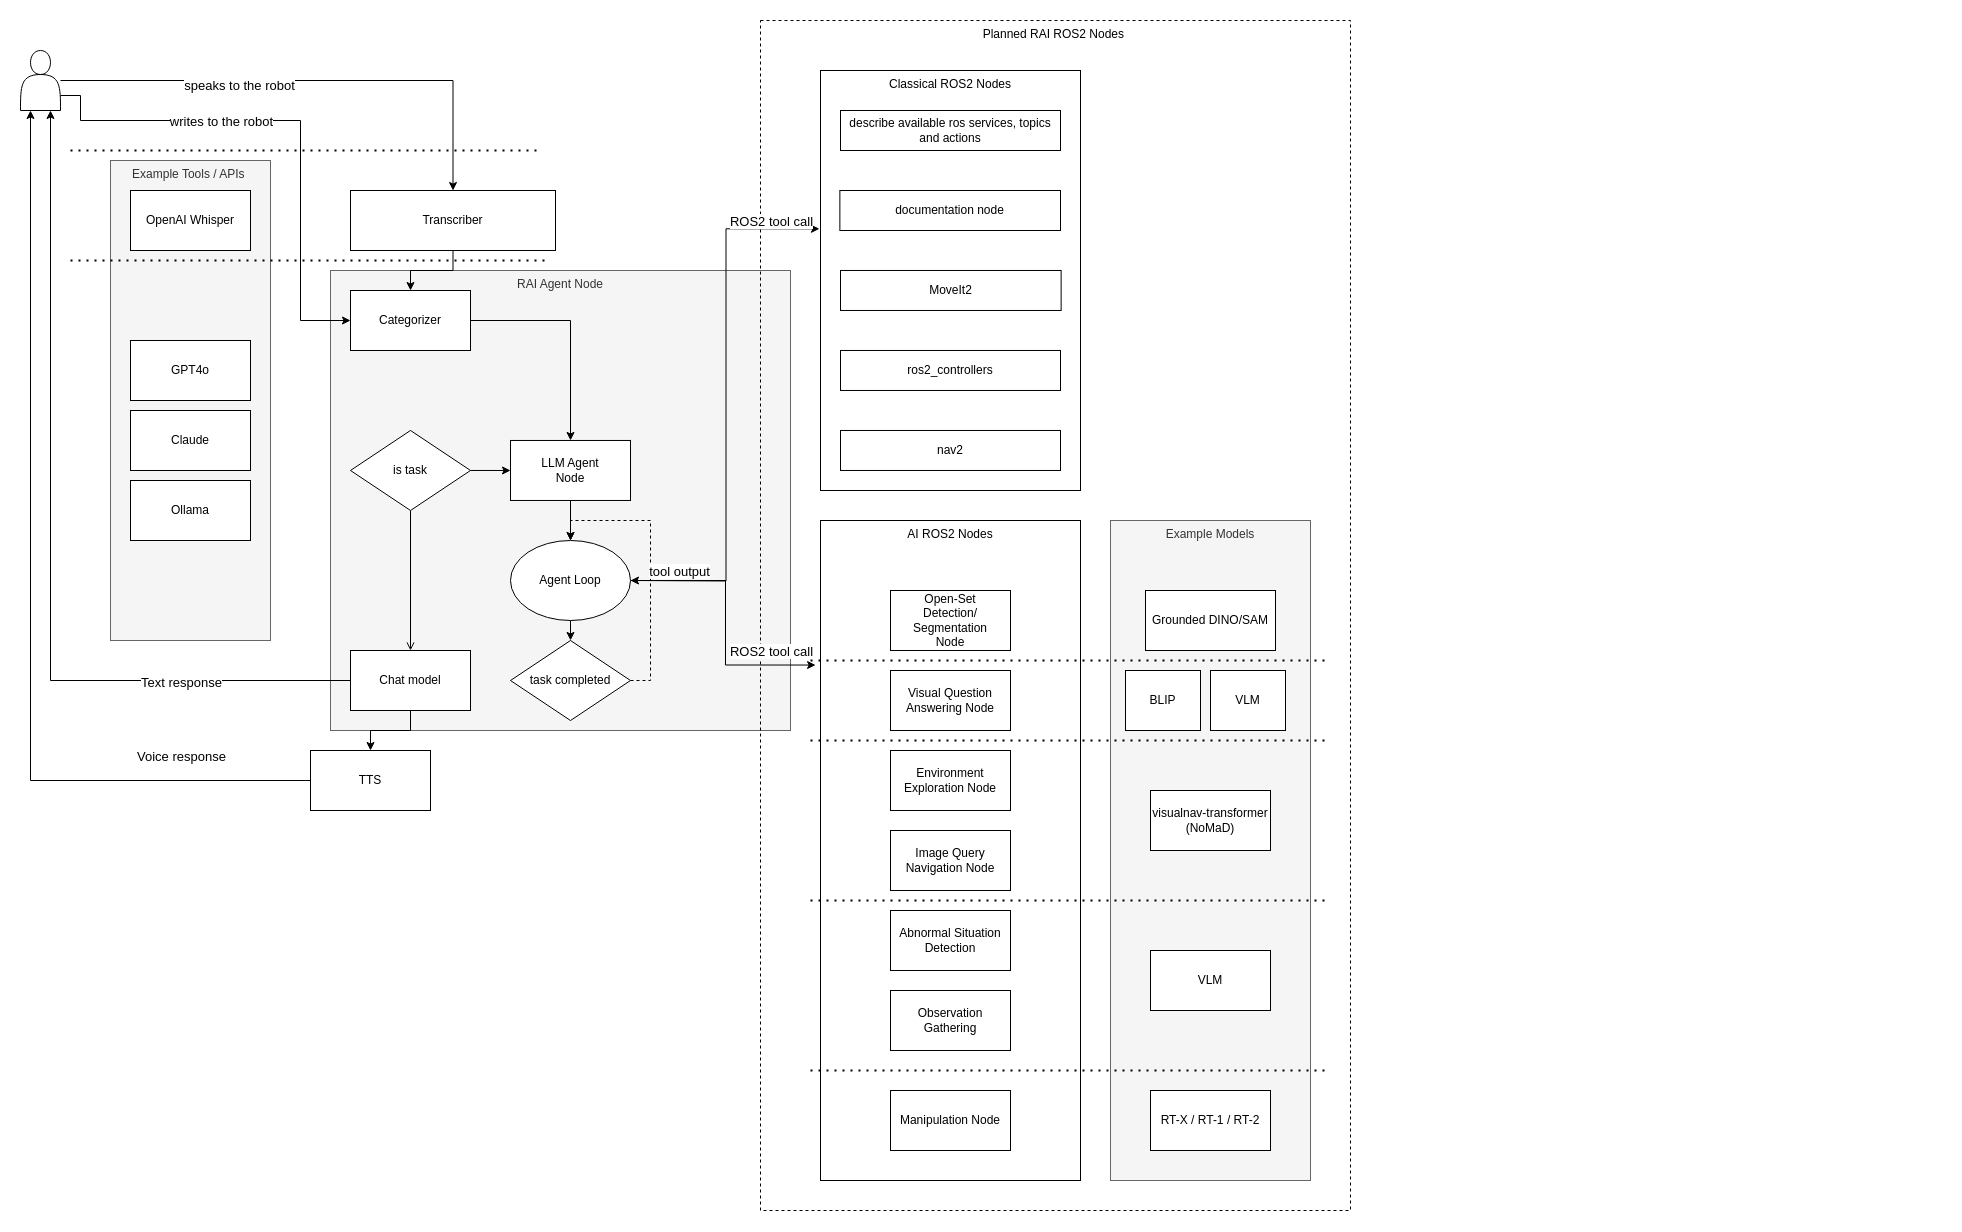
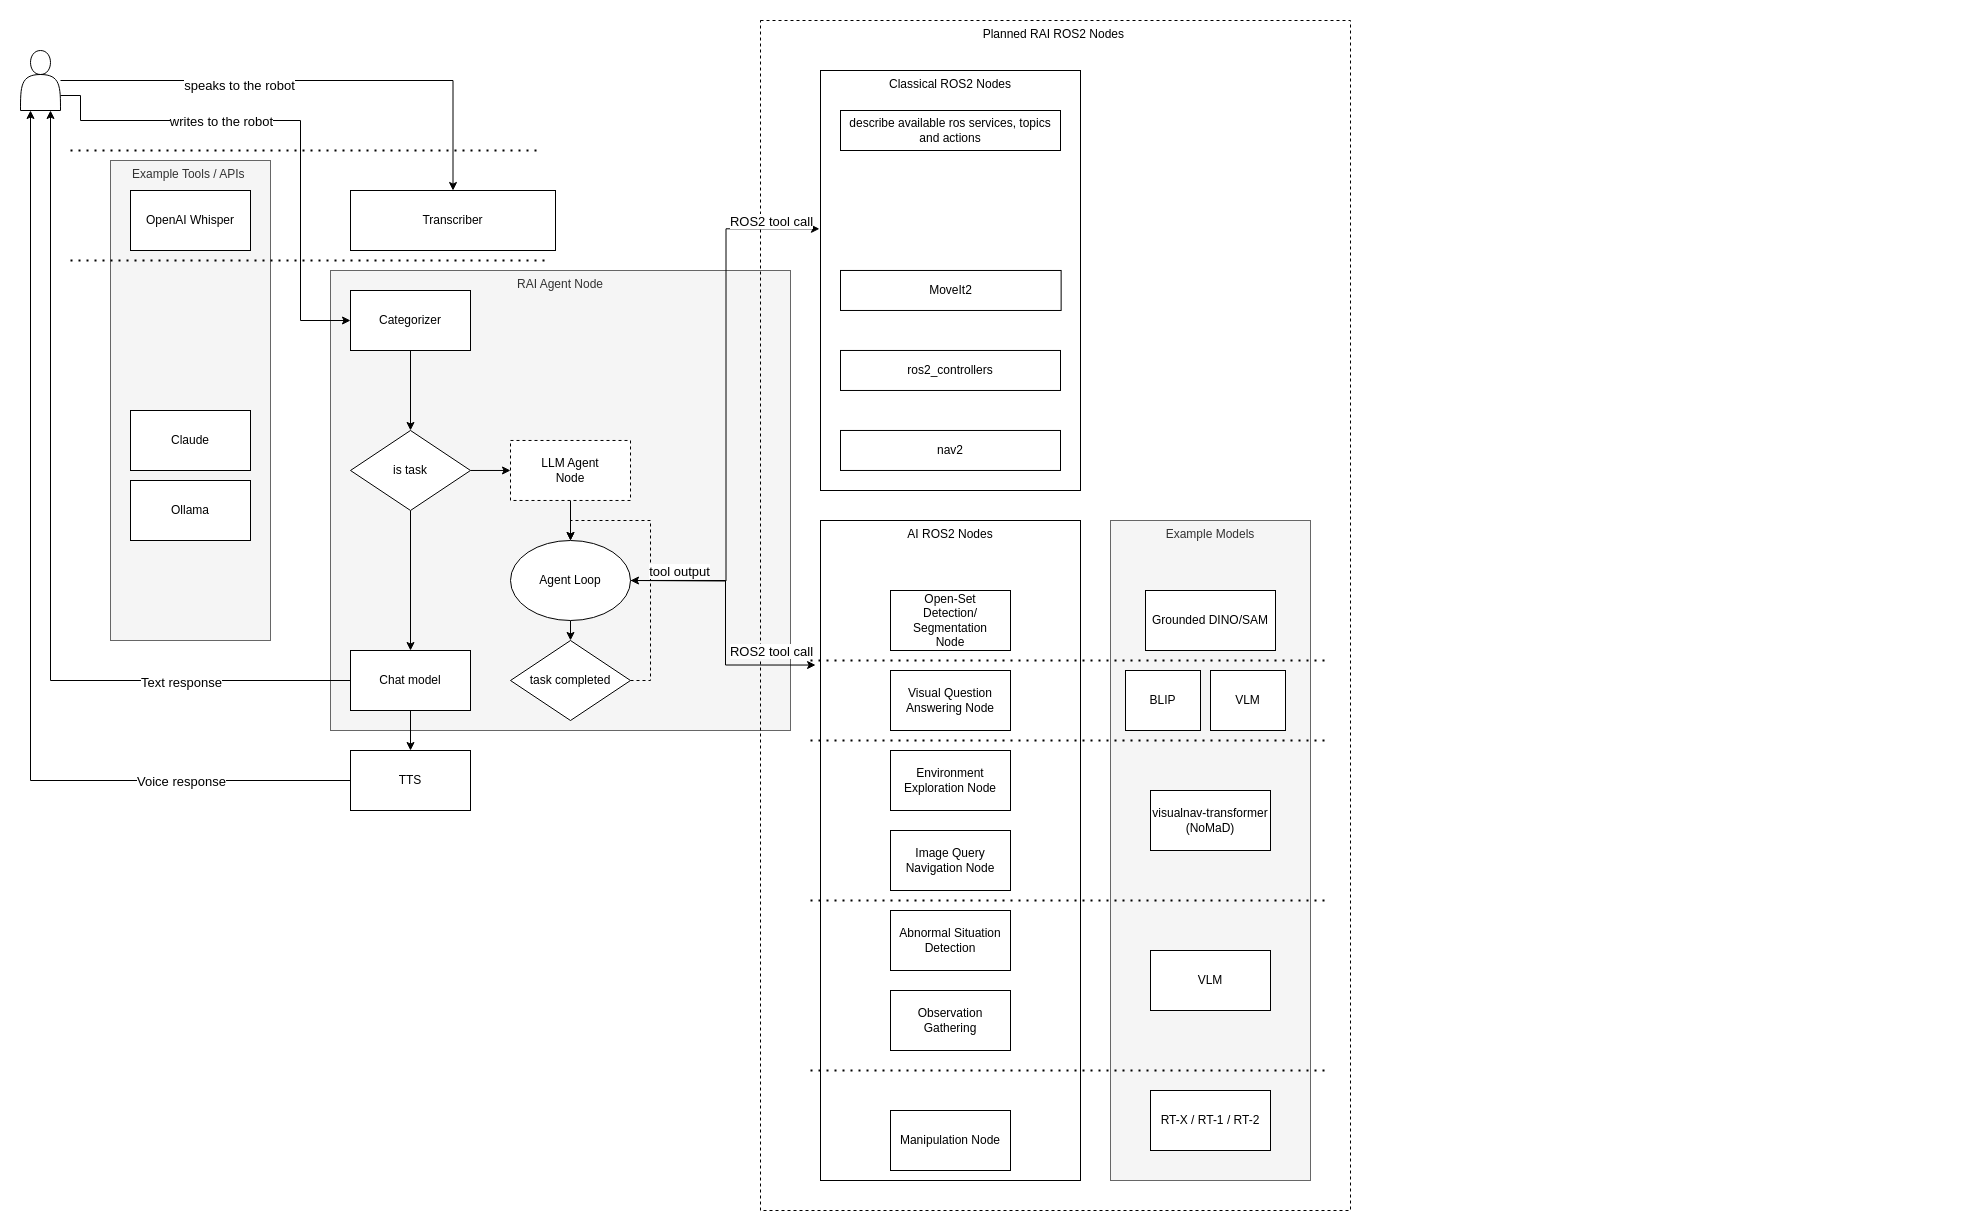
  <mxCell id="0" />
  <mxCell id="1" parent="0" />
  <mxCell id="2" value="RAI Agent Node" style="rounded=0;whiteSpace=wrap;html=1;verticalAlign=top;fillColor=#f5f5f5;fontColor=#333333;strokeColor=#666666;" parent="1" vertex="1"><mxGeometry x="330" y="270" width="460" height="460" as="geometry" /></mxCell>
  <mxCell id="3" value="Planned RAI ROS2 Nodes&amp;nbsp;" style="rounded=0;whiteSpace=wrap;html=1;dashed=1;fillColor=none;verticalAlign=top;" parent="1" vertex="1"><mxGeometry x="760" y="20" width="590" height="1190" as="geometry" /></mxCell>
  <mxCell id="4" value="Example Tools / APIs&amp;nbsp;" style="rounded=0;whiteSpace=wrap;html=1;verticalAlign=top;fillColor=#f5f5f5;fontColor=#333333;strokeColor=#666666;" parent="1" vertex="1"><mxGeometry x="110" y="160" width="160" height="480" as="geometry" /></mxCell>
  <mxCell id="5" style="edgeStyle=orthogonalEdgeStyle;rounded=0;orthogonalLoop=1;jettySize=auto;html=1;entryX=0.5;entryY=0;entryDx=0;entryDy=0;" parent="1" source="6" target="15" edge="1"><mxGeometry relative="1" as="geometry"><mxPoint x="570.01" y="529.97" as="targetPoint" /></mxGeometry></mxCell>
- <mxCell id="6" value="LLM Agent&lt;br&gt;Node" style="rounded=0;whiteSpace=wrap;html=1;" parent="1" vertex="1"><mxGeometry x="510.01" y="439.97" width="120" height="60" as="geometry" /></mxCell>
- <mxCell id="7" style="edgeStyle=orthogonalEdgeStyle;rounded=0;orthogonalLoop=1;jettySize=auto;html=1;" parent="1" source="8" target="24" edge="1"><mxGeometry relative="1" as="geometry" /></mxCell>
+ <mxCell id="6" value="LLM Agent&lt;br&gt;Node" style="rounded=0;whiteSpace=wrap;html=1;dashed=1;" parent="1" vertex="1"><mxGeometry x="510.01" y="439.97" width="120" height="60" as="geometry" /></mxCell>
  <mxCell id="8" value="Transcriber" style="rounded=0;whiteSpace=wrap;html=1;" parent="1" vertex="1"><mxGeometry x="350" y="190" width="205" height="60" as="geometry" /></mxCell>
  <mxCell id="9" value="OpenAI Whisper" style="rounded=0;whiteSpace=wrap;html=1;" parent="1" vertex="1"><mxGeometry x="130" y="190" width="120" height="60" as="geometry" /></mxCell>
- <mxCell id="10" value="GPT4o" style="rounded=0;whiteSpace=wrap;html=1;" parent="1" vertex="1"><mxGeometry x="130" y="340" width="120" height="60" as="geometry" /></mxCell>
  <mxCell id="11" value="Claude" style="rounded=0;whiteSpace=wrap;html=1;" parent="1" vertex="1"><mxGeometry x="130" y="410" width="120" height="60" as="geometry" /></mxCell>
  <mxCell id="12" value="Ollama" style="rounded=0;whiteSpace=wrap;html=1;" parent="1" vertex="1"><mxGeometry x="130" y="480" width="120" height="60" as="geometry" /></mxCell>
  <mxCell id="13" style="edgeStyle=orthogonalEdgeStyle;rounded=0;orthogonalLoop=1;jettySize=auto;html=1;exitX=0.5;exitY=1;exitDx=0;exitDy=0;" parent="1" source="15" edge="1"><mxGeometry relative="1" as="geometry"><mxPoint x="570.01" y="639.97" as="targetPoint" /></mxGeometry></mxCell>
  <mxCell id="14" style="edgeStyle=orthogonalEdgeStyle;rounded=0;orthogonalLoop=1;jettySize=auto;html=1;exitX=1;exitY=0.5;exitDx=0;exitDy=0;entryX=-0.019;entryY=0.219;entryDx=0;entryDy=0;entryPerimeter=0;" parent="1" source="15" target="50" edge="1"><mxGeometry relative="1" as="geometry" /></mxCell>
  <mxCell id="15" value="Agent Loop" style="ellipse;whiteSpace=wrap;html=1;" parent="1" vertex="1"><mxGeometry x="510.01" y="540" width="120" height="80" as="geometry" /></mxCell>
  <mxCell id="16" style="edgeStyle=orthogonalEdgeStyle;rounded=0;orthogonalLoop=1;jettySize=auto;html=1;entryX=0.5;entryY=0;entryDx=0;entryDy=0;dashed=1;" parent="1" source="17" target="15" edge="1"><mxGeometry relative="1" as="geometry"><Array as="points"><mxPoint x="650" y="680" /><mxPoint x="650" y="520" /><mxPoint x="570" y="520" /></Array></mxGeometry></mxCell>
  <mxCell id="17" value="task completed" style="rhombus;whiteSpace=wrap;html=1;" parent="1" vertex="1"><mxGeometry x="510.01" y="640" width="120" height="80" as="geometry" /></mxCell>
  <mxCell id="18" style="edgeStyle=orthogonalEdgeStyle;rounded=0;orthogonalLoop=1;jettySize=auto;html=1;entryX=0.5;entryY=0;entryDx=0;entryDy=0;" parent="1" source="22" target="8" edge="1"><mxGeometry relative="1" as="geometry" /></mxCell>
  <mxCell id="19" value="speaks to the robot" style="edgeLabel;html=1;align=center;verticalAlign=middle;resizable=0;points=[];fontSize=13;" parent="18" vertex="1" connectable="0"><mxGeometry x="-0.292" y="-4" relative="1" as="geometry"><mxPoint as="offset" /></mxGeometry></mxCell>
  <mxCell id="20" style="edgeStyle=orthogonalEdgeStyle;rounded=0;orthogonalLoop=1;jettySize=auto;html=1;exitX=1;exitY=0.75;exitDx=0;exitDy=0;entryX=0;entryY=0.5;entryDx=0;entryDy=0;" parent="1" source="22" target="24" edge="1"><mxGeometry relative="1" as="geometry"><Array as="points"><mxPoint x="80" y="95" /><mxPoint x="80" y="120" /><mxPoint x="300" y="120" /><mxPoint x="300" y="320" /></Array></mxGeometry></mxCell>
  <mxCell id="21" value="writes to the robot" style="edgeLabel;html=1;align=center;verticalAlign=middle;resizable=0;points=[];fontSize=13;" parent="20" vertex="1" connectable="0"><mxGeometry x="0.312" y="1" relative="1" as="geometry"><mxPoint x="-81" y="-73" as="offset" /></mxGeometry></mxCell>
  <mxCell id="22" value="" style="shape=actor;whiteSpace=wrap;html=1;" parent="1" vertex="1"><mxGeometry x="20" y="50" width="40" height="60" as="geometry" /></mxCell>
- <mxCell id="23" style="edgeStyle=orthogonalEdgeStyle;rounded=0;orthogonalLoop=1;jettySize=auto;html=1;" parent="1" source="24" target="6" edge="1"><mxGeometry relative="1" as="geometry" /></mxCell>
+ <mxCell id="23" style="edgeStyle=orthogonalEdgeStyle;rounded=0;orthogonalLoop=1;jettySize=auto;html=1;entryX=0.5;entryY=0;entryDx=0;entryDy=0;" parent="1" source="24" target="27" edge="1"><mxGeometry relative="1" as="geometry" /></mxCell>
  <mxCell id="24" value="Categorizer" style="rounded=0;whiteSpace=wrap;html=1;" parent="1" vertex="1"><mxGeometry x="350" y="290" width="120" height="60" as="geometry" /></mxCell>
  <mxCell id="25" style="edgeStyle=orthogonalEdgeStyle;rounded=0;orthogonalLoop=1;jettySize=auto;html=1;entryX=0;entryY=0.5;entryDx=0;entryDy=0;" parent="1" source="27" target="6" edge="1"><mxGeometry relative="1" as="geometry" /></mxCell>
- <mxCell id="26" style="edgeStyle=orthogonalEdgeStyle;rounded=0;orthogonalLoop=1;jettySize=auto;html=1;entryX=0.5;entryY=0;entryDx=0;entryDy=0;endArrow=open;" parent="1" source="27" target="31" edge="1"><mxGeometry relative="1" as="geometry" /></mxCell>
+ <mxCell id="26" style="edgeStyle=orthogonalEdgeStyle;rounded=0;orthogonalLoop=1;jettySize=auto;html=1;entryX=0.5;entryY=0;entryDx=0;entryDy=0;" parent="1" source="27" target="31" edge="1"><mxGeometry relative="1" as="geometry" /></mxCell>
  <mxCell id="27" value="is task" style="rhombus;whiteSpace=wrap;html=1;" parent="1" vertex="1"><mxGeometry x="350" y="429.97" width="120" height="80" as="geometry" /></mxCell>
  <mxCell id="28" style="edgeStyle=orthogonalEdgeStyle;rounded=0;orthogonalLoop=1;jettySize=auto;html=1;exitX=0;exitY=0.5;exitDx=0;exitDy=0;" parent="1" source="31" edge="1"><mxGeometry relative="1" as="geometry"><mxPoint x="50" y="110" as="targetPoint" /><Array as="points"><mxPoint x="50" y="680" /></Array></mxGeometry></mxCell>
  <mxCell id="29" value="Text response" style="edgeLabel;html=1;align=center;verticalAlign=middle;resizable=0;points=[];fontSize=13;" parent="28" vertex="1" connectable="0"><mxGeometry x="-0.099" y="4" relative="1" as="geometry"><mxPoint x="134" y="93" as="offset" /></mxGeometry></mxCell>
  <mxCell id="30" style="edgeStyle=orthogonalEdgeStyle;rounded=0;orthogonalLoop=1;jettySize=auto;html=1;" parent="1" source="31" target="34" edge="1"><mxGeometry relative="1" as="geometry" /></mxCell>
  <mxCell id="31" value="Chat model" style="rounded=0;whiteSpace=wrap;html=1;" parent="1" vertex="1"><mxGeometry x="350" y="650" width="120" height="60" as="geometry" /></mxCell>
  <mxCell id="32" style="edgeStyle=orthogonalEdgeStyle;rounded=0;orthogonalLoop=1;jettySize=auto;html=1;exitX=0;exitY=0.5;exitDx=0;exitDy=0;entryX=0.25;entryY=1;entryDx=0;entryDy=0;" parent="1" source="34" target="22" edge="1"><mxGeometry relative="1" as="geometry"><Array as="points"><mxPoint x="30" y="780" /></Array></mxGeometry></mxCell>
  <mxCell id="33" value="Voice response" style="edgeLabel;html=1;align=center;verticalAlign=middle;resizable=0;points=[];fontSize=13;" parent="32" vertex="1" connectable="0"><mxGeometry x="-0.245" y="-4" relative="1" as="geometry"><mxPoint x="146" y="54" as="offset" /></mxGeometry></mxCell>
- <mxCell id="34" value="TTS" style="rounded=0;whiteSpace=wrap;html=1;" parent="1" vertex="1"><mxGeometry x="310" y="750" width="120" height="60" as="geometry" /></mxCell>
+ <mxCell id="34" value="TTS" style="rounded=0;whiteSpace=wrap;html=1;" parent="1" vertex="1"><mxGeometry x="350" y="750" width="120" height="60" as="geometry" /></mxCell>
  <mxCell id="35" style="edgeStyle=orthogonalEdgeStyle;rounded=0;orthogonalLoop=1;jettySize=auto;html=1;entryX=-0.004;entryY=0.377;entryDx=0;entryDy=0;entryPerimeter=0;startArrow=classic;startFill=1;" parent="1" target="42" edge="1"><mxGeometry relative="1" as="geometry"><mxPoint x="630" y="580" as="sourcePoint" /></mxGeometry></mxCell>
  <mxCell id="36" value="ROS2 tool call" style="edgeLabel;html=1;align=center;verticalAlign=middle;resizable=0;points=[];fontSize=13;" parent="35" vertex="1" connectable="0"><mxGeometry x="-0.242" y="-4" relative="1" as="geometry"><mxPoint x="41" y="179" as="offset" /></mxGeometry></mxCell>
  <mxCell id="37" value="tool output" style="edgeLabel;html=1;align=center;verticalAlign=middle;resizable=0;points=[];fontSize=13;" parent="35" vertex="1" connectable="0"><mxGeometry x="-0.892" y="-1" relative="1" as="geometry"><mxPoint x="20" y="-11" as="offset" /></mxGeometry></mxCell>
  <mxCell id="38" value="" style="endArrow=none;dashed=1;html=1;dashPattern=1 3;strokeWidth=2;rounded=0;" parent="1" edge="1"><mxGeometry width="50" height="50" relative="1" as="geometry"><mxPoint x="70" y="260" as="sourcePoint" /><mxPoint x="550" y="260" as="targetPoint" /></mxGeometry></mxCell>
  <mxCell id="39" value="" style="endArrow=none;dashed=1;html=1;dashPattern=1 3;strokeWidth=2;rounded=0;" parent="1" edge="1"><mxGeometry width="50" height="50" relative="1" as="geometry"><mxPoint x="70" y="150" as="sourcePoint" /><mxPoint x="540" y="150" as="targetPoint" /></mxGeometry></mxCell>
  <mxCell id="40" value="ROS2 tool call" style="edgeLabel;html=1;align=center;verticalAlign=middle;resizable=0;points=[];rotation=0;fontSize=13;" parent="1" vertex="1" connectable="0"><mxGeometry x="770.004" y="220.001" as="geometry" /></mxCell>
  <mxCell id="41" value="" style="group" parent="1" vertex="1" connectable="0"><mxGeometry x="820" y="70" width="1120" height="1130" as="geometry" /></mxCell>
  <mxCell id="42" value="Classical ROS2 Nodes" style="rounded=0;whiteSpace=wrap;html=1;verticalAlign=top;" parent="41" vertex="1"><mxGeometry width="260" height="420" as="geometry" /></mxCell>
  <mxCell id="43" value="ros2_controllers" style="rounded=0;whiteSpace=wrap;html=1;" parent="41" vertex="1"><mxGeometry x="20" y="279.97" width="220" height="40" as="geometry" /></mxCell>
  <mxCell id="44" value="MoveIt2" style="rounded=0;whiteSpace=wrap;html=1;" parent="41" vertex="1"><mxGeometry x="20" y="199.97" width="220.63" height="40" as="geometry" /></mxCell>
  <mxCell id="45" value="nav2" style="rounded=0;whiteSpace=wrap;html=1;" parent="41" vertex="1"><mxGeometry x="20" y="359.97" width="220" height="40" as="geometry" /></mxCell>
  <mxCell id="46" value="describe available ros services, topics and actions" style="rounded=0;whiteSpace=wrap;html=1;" parent="41" vertex="1"><mxGeometry x="20" y="40" width="220" height="40" as="geometry" /></mxCell>
- <mxCell id="47" value="documentation node" style="rounded=0;whiteSpace=wrap;html=1;" parent="41" vertex="1"><mxGeometry x="19.37" y="120" width="220.63" height="40" as="geometry" /></mxCell>
  <mxCell id="48" value="" style="group" parent="1" vertex="1" connectable="0"><mxGeometry x="820" y="520" width="580" height="660" as="geometry" /></mxCell>
  <mxCell id="49" value="Example Models" style="rounded=0;whiteSpace=wrap;html=1;verticalAlign=top;fillColor=#f5f5f5;fontColor=#333333;strokeColor=#666666;" parent="48" vertex="1"><mxGeometry x="290" width="200" height="660" as="geometry" /></mxCell>
  <mxCell id="50" value="AI ROS2 Nodes" style="rounded=0;whiteSpace=wrap;html=1;verticalAlign=top;" parent="48" vertex="1"><mxGeometry width="260" height="660" as="geometry" /></mxCell>
  <mxCell id="51" value="Open-Set &lt;br&gt;Detection/ Segmentation&lt;br&gt;Node" style="rounded=0;whiteSpace=wrap;html=1;" parent="48" vertex="1"><mxGeometry x="70" y="70" width="120" height="60" as="geometry" /></mxCell>
  <mxCell id="52" value="Visual Question Answering Node" style="rounded=0;whiteSpace=wrap;html=1;" parent="48" vertex="1"><mxGeometry x="70" y="150" width="120" height="60" as="geometry" /></mxCell>
  <mxCell id="53" value="Environment Exploration Node" style="rounded=0;whiteSpace=wrap;html=1;" parent="48" vertex="1"><mxGeometry x="70" y="230" width="120" height="60" as="geometry" /></mxCell>
  <mxCell id="54" value="Grounded&lt;span style=&quot;background-color: initial;&quot;&gt;&amp;nbsp;DINO/SAM&lt;/span&gt;" style="rounded=0;whiteSpace=wrap;html=1;" parent="48" vertex="1"><mxGeometry x="325" y="70" width="130" height="60" as="geometry" /></mxCell>
  <mxCell id="55" value="visualnav-transformer&lt;br&gt;(NoMaD)" style="rounded=0;whiteSpace=wrap;html=1;" parent="48" vertex="1"><mxGeometry x="330" y="270" width="120" height="60" as="geometry" /></mxCell>
  <mxCell id="56" value="Image Query Navigation Node" style="rounded=0;whiteSpace=wrap;html=1;" parent="48" vertex="1"><mxGeometry x="70" y="310" width="120" height="60" as="geometry" /></mxCell>
  <mxCell id="57" value="Abnormal Situation Detection" style="rounded=0;whiteSpace=wrap;html=1;" parent="48" vertex="1"><mxGeometry x="70" y="390" width="120" height="60" as="geometry" /></mxCell>
  <mxCell id="58" value="BLIP" style="rounded=0;whiteSpace=wrap;html=1;" parent="48" vertex="1"><mxGeometry x="305" y="150" width="75" height="60" as="geometry" /></mxCell>
  <mxCell id="59" value="" style="endArrow=none;dashed=1;html=1;dashPattern=1 3;strokeWidth=2;rounded=0;" parent="48" edge="1"><mxGeometry width="50" height="50" relative="1" as="geometry"><mxPoint x="-10" y="140" as="sourcePoint" /><mxPoint x="510" y="140" as="targetPoint" /></mxGeometry></mxCell>
  <mxCell id="60" value="" style="endArrow=none;dashed=1;html=1;dashPattern=1 3;strokeWidth=2;rounded=0;" parent="48" edge="1"><mxGeometry width="50" height="50" relative="1" as="geometry"><mxPoint x="-10" y="380" as="sourcePoint" /><mxPoint x="510" y="380" as="targetPoint" /></mxGeometry></mxCell>
  <mxCell id="61" value="Observation Gathering" style="rounded=0;whiteSpace=wrap;html=1;" parent="48" vertex="1"><mxGeometry x="70" y="470" width="120" height="60" as="geometry" /></mxCell>
  <mxCell id="62" value="VLM" style="rounded=0;whiteSpace=wrap;html=1;" parent="48" vertex="1"><mxGeometry x="330" y="430" width="120" height="60" as="geometry" /></mxCell>
  <mxCell id="63" value="" style="endArrow=none;dashed=1;html=1;dashPattern=1 3;strokeWidth=2;rounded=0;" parent="48" edge="1"><mxGeometry width="50" height="50" relative="1" as="geometry"><mxPoint x="-10" y="550" as="sourcePoint" /><mxPoint x="510" y="550" as="targetPoint" /></mxGeometry></mxCell>
- <mxCell id="64" value="Manipulation Node" style="rounded=0;whiteSpace=wrap;html=1;" parent="48" vertex="1"><mxGeometry x="70" y="570" width="120" height="60" as="geometry" /></mxCell>
+ <mxCell id="64" value="Manipulation Node" style="rounded=0;whiteSpace=wrap;html=1;" parent="48" vertex="1"><mxGeometry x="70" y="590" width="120" height="60" as="geometry" /></mxCell>
  <mxCell id="65" value="RT-X / RT-1 / RT-2" style="rounded=0;whiteSpace=wrap;html=1;" parent="48" vertex="1"><mxGeometry x="330" y="570" width="120" height="60" as="geometry" /></mxCell>
  <mxCell id="66" value="" style="endArrow=none;dashed=1;html=1;dashPattern=1 3;strokeWidth=2;rounded=0;" parent="48" edge="1"><mxGeometry width="50" height="50" relative="1" as="geometry"><mxPoint x="-10" y="220" as="sourcePoint" /><mxPoint x="510" y="220" as="targetPoint" /></mxGeometry></mxCell>
  <mxCell id="67" value="VLM" style="rounded=0;whiteSpace=wrap;html=1;" parent="48" vertex="1"><mxGeometry x="390" y="150" width="75" height="60" as="geometry" /></mxCell>
